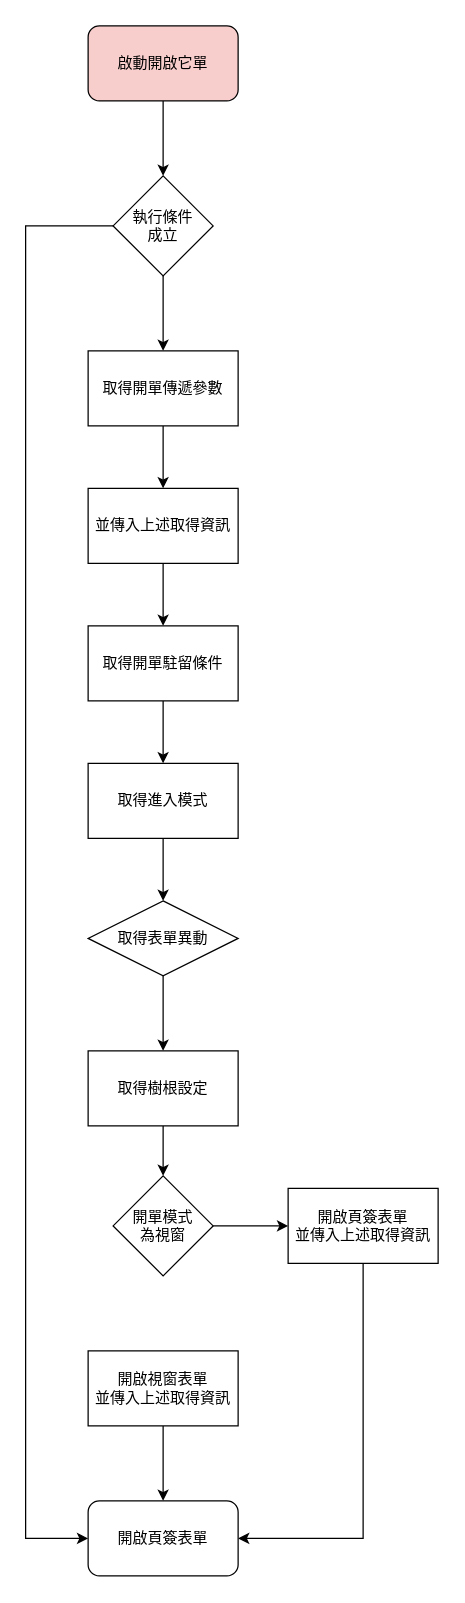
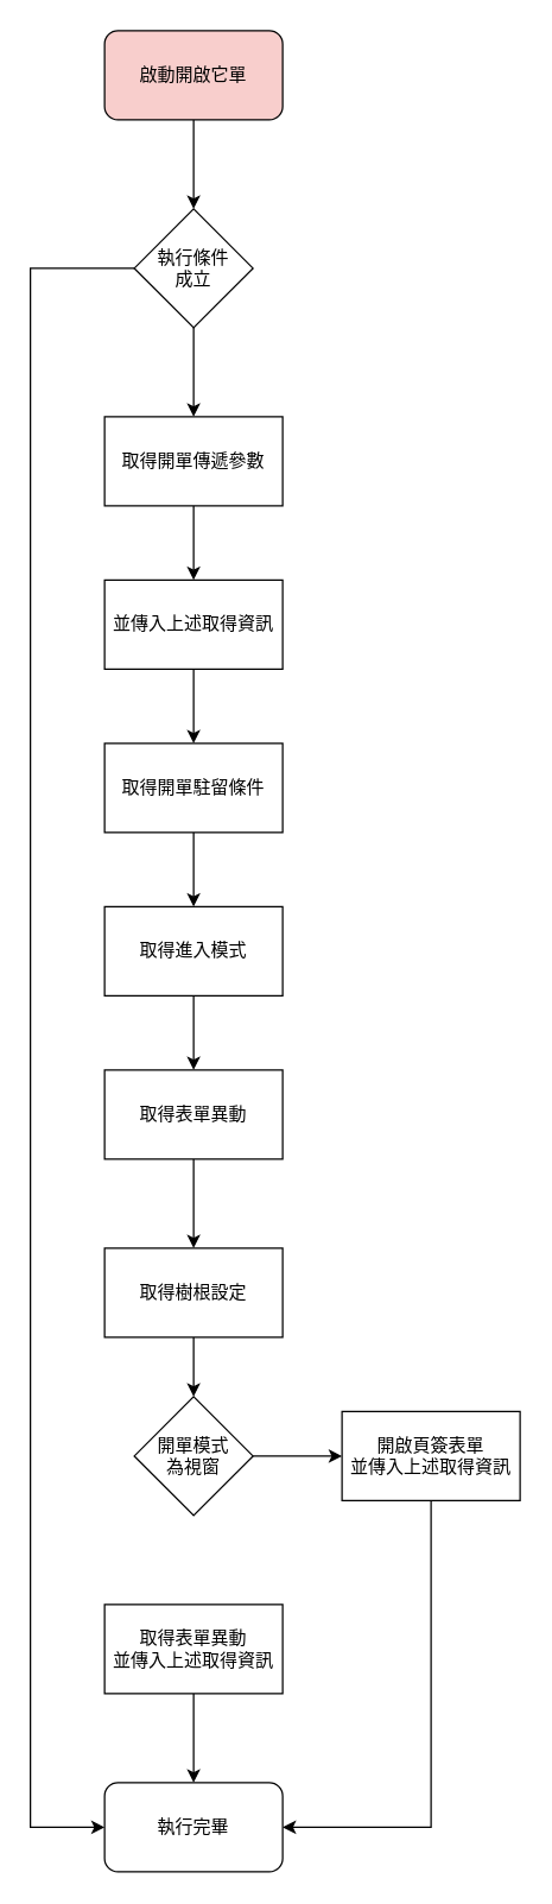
  <mxCell id="0" />
  <mxCell id="1" parent="0" />
  <mxCell id="2" style="edgeStyle=orthogonalEdgeStyle;rounded=0;orthogonalLoop=1;jettySize=auto;html=1;" edge="1" parent="1" source="3" target="6"><mxGeometry relative="1" as="geometry" /></mxCell>
  <mxCell id="3" value="啟動開啟它單" style="rounded=1;whiteSpace=wrap;html=1;fillColor=#f8cecc;" vertex="1" parent="1"><mxGeometry x="70" y="20" width="120" height="60" as="geometry" /></mxCell>
  <mxCell id="4" style="edgeStyle=orthogonalEdgeStyle;rounded=0;orthogonalLoop=1;jettySize=auto;html=1;" edge="1" parent="1" source="6" target="8"><mxGeometry relative="1" as="geometry" /></mxCell>
  <mxCell id="5" style="edgeStyle=orthogonalEdgeStyle;rounded=0;orthogonalLoop=1;jettySize=auto;html=1;entryX=0;entryY=0.5;entryDx=0;entryDy=0;exitX=0;exitY=0.5;exitDx=0;exitDy=0;" edge="1" parent="1" source="6" target="21"><mxGeometry relative="1" as="geometry"><Array as="points"><mxPoint x="20" y="180" /><mxPoint x="20" y="1230" /></Array></mxGeometry></mxCell>
  <mxCell id="6" value="執行條件&lt;br&gt;成立" style="rhombus;whiteSpace=wrap;html=1;" vertex="1" parent="1"><mxGeometry x="90" y="140" width="80" height="80" as="geometry" /></mxCell>
  <mxCell id="7" value="" style="edgeStyle=orthogonalEdgeStyle;rounded=0;orthogonalLoop=1;jettySize=auto;html=1;" edge="1" parent="1" source="8" target="10"><mxGeometry relative="1" as="geometry" /></mxCell>
  <mxCell id="8" value="取得開單傳遞參數" style="rounded=0;whiteSpace=wrap;html=1;" vertex="1" parent="1"><mxGeometry x="70" y="280" width="120" height="60" as="geometry" /></mxCell>
  <mxCell id="9" value="" style="edgeStyle=orthogonalEdgeStyle;rounded=0;orthogonalLoop=1;jettySize=auto;html=1;" edge="1" parent="1" source="10" target="12"><mxGeometry relative="1" as="geometry" /></mxCell>
  <mxCell id="10" value="並傳入上述取得資訊" style="whiteSpace=wrap;html=1;rounded=0;" vertex="1" parent="1"><mxGeometry x="70" y="390" width="120" height="60" as="geometry" /></mxCell>
  <mxCell id="11" value="" style="edgeStyle=orthogonalEdgeStyle;rounded=0;orthogonalLoop=1;jettySize=auto;html=1;" edge="1" parent="1" source="12" target="14"><mxGeometry relative="1" as="geometry" /></mxCell>
  <mxCell id="12" value="取得開單駐留條件" style="whiteSpace=wrap;html=1;rounded=0;" vertex="1" parent="1"><mxGeometry x="70" y="500" width="120" height="60" as="geometry" /></mxCell>
  <mxCell id="13" value="" style="edgeStyle=orthogonalEdgeStyle;rounded=0;orthogonalLoop=1;jettySize=auto;html=1;" edge="1" parent="1" source="14" target="23"><mxGeometry relative="1" as="geometry" /></mxCell>
  <mxCell id="14" value="取得進入模式" style="whiteSpace=wrap;html=1;rounded=0;" vertex="1" parent="1"><mxGeometry x="70" y="610" width="120" height="60" as="geometry" /></mxCell>
  <mxCell id="15" value="" style="edgeStyle=orthogonalEdgeStyle;rounded=0;orthogonalLoop=1;jettySize=auto;html=1;" edge="1" parent="1" source="16" target="20"><mxGeometry relative="1" as="geometry" /></mxCell>
  <mxCell id="16" value="開單模式&lt;br&gt;為視窗" style="rhombus;whiteSpace=wrap;html=1;rounded=0;" vertex="1" parent="1"><mxGeometry x="90" y="940" width="80" height="80" as="geometry" /></mxCell>
  <mxCell id="17" style="edgeStyle=orthogonalEdgeStyle;rounded=0;orthogonalLoop=1;jettySize=auto;html=1;" edge="1" parent="1" source="18" target="21"><mxGeometry relative="1" as="geometry" /></mxCell>
- <mxCell id="18" value="開啟視窗表單&lt;br&gt;並傳入上述取得資訊" style="whiteSpace=wrap;html=1;rounded=0;" vertex="1" parent="1"><mxGeometry x="70" y="1080" width="120" height="60" as="geometry" /></mxCell>
+ <mxCell id="18" value="取得表單異動&lt;br&gt;並傳入上述取得資訊" style="whiteSpace=wrap;html=1;rounded=0;" vertex="1" parent="1"><mxGeometry x="70" y="1080" width="120" height="60" as="geometry" /></mxCell>
  <mxCell id="19" style="edgeStyle=orthogonalEdgeStyle;rounded=0;orthogonalLoop=1;jettySize=auto;html=1;entryX=1;entryY=0.5;entryDx=0;entryDy=0;exitX=0.5;exitY=1;exitDx=0;exitDy=0;" edge="1" parent="1" source="20" target="21"><mxGeometry relative="1" as="geometry" /></mxCell>
  <mxCell id="20" value="開啟頁簽表單&lt;br&gt;並傳入上述取得資訊" style="whiteSpace=wrap;html=1;rounded=0;" vertex="1" parent="1"><mxGeometry x="230" y="950" width="120" height="60" as="geometry" /></mxCell>
- <mxCell id="21" value="開啟頁簽表單" style="rounded=1;whiteSpace=wrap;html=1;" vertex="1" parent="1"><mxGeometry x="70" y="1200" width="120" height="60" as="geometry" /></mxCell>
+ <mxCell id="21" value="執行完畢" style="rounded=1;whiteSpace=wrap;html=1;" vertex="1" parent="1"><mxGeometry x="70" y="1200" width="120" height="60" as="geometry" /></mxCell>
  <mxCell id="22" value="" style="edgeStyle=orthogonalEdgeStyle;rounded=0;orthogonalLoop=1;jettySize=auto;html=1;" edge="1" parent="1" source="23" target="25"><mxGeometry relative="1" as="geometry" /></mxCell>
- <mxCell id="23" value="取得表單異動" style="rhombus;whiteSpace=wrap;html=1;" vertex="1" parent="1"><mxGeometry x="70" y="720" width="120" height="60" as="geometry" /></mxCell>
+ <mxCell id="23" value="取得表單異動" style="whiteSpace=wrap;html=1;rounded=0;" vertex="1" parent="1"><mxGeometry x="70" y="720" width="120" height="60" as="geometry" /></mxCell>
  <mxCell id="24" style="edgeStyle=orthogonalEdgeStyle;rounded=0;orthogonalLoop=1;jettySize=auto;html=1;" edge="1" parent="1" source="25" target="16"><mxGeometry relative="1" as="geometry" /></mxCell>
  <mxCell id="25" value="取得樹根設定" style="whiteSpace=wrap;html=1;rounded=0;" vertex="1" parent="1"><mxGeometry x="70" y="840" width="120" height="60" as="geometry" /></mxCell>
